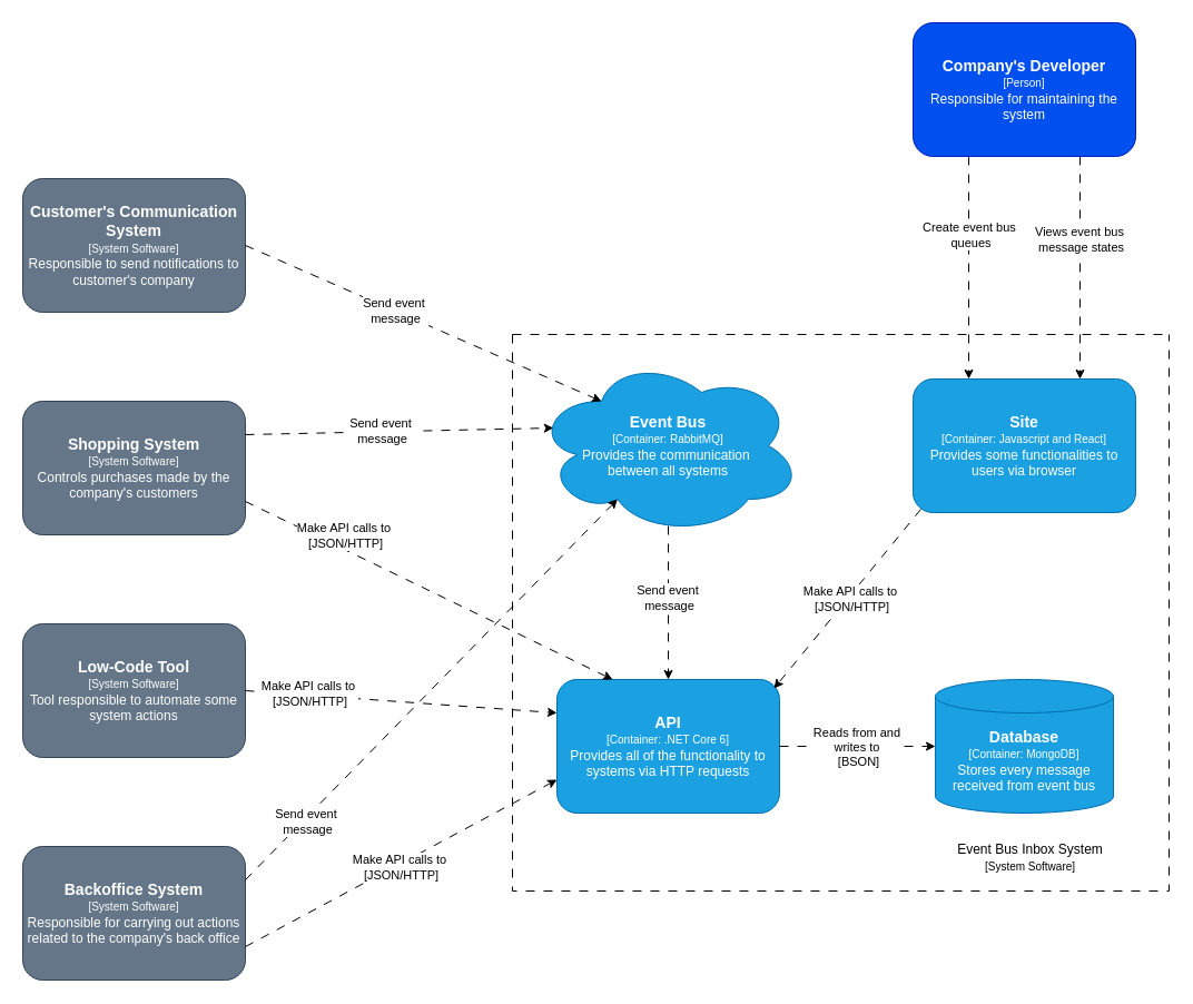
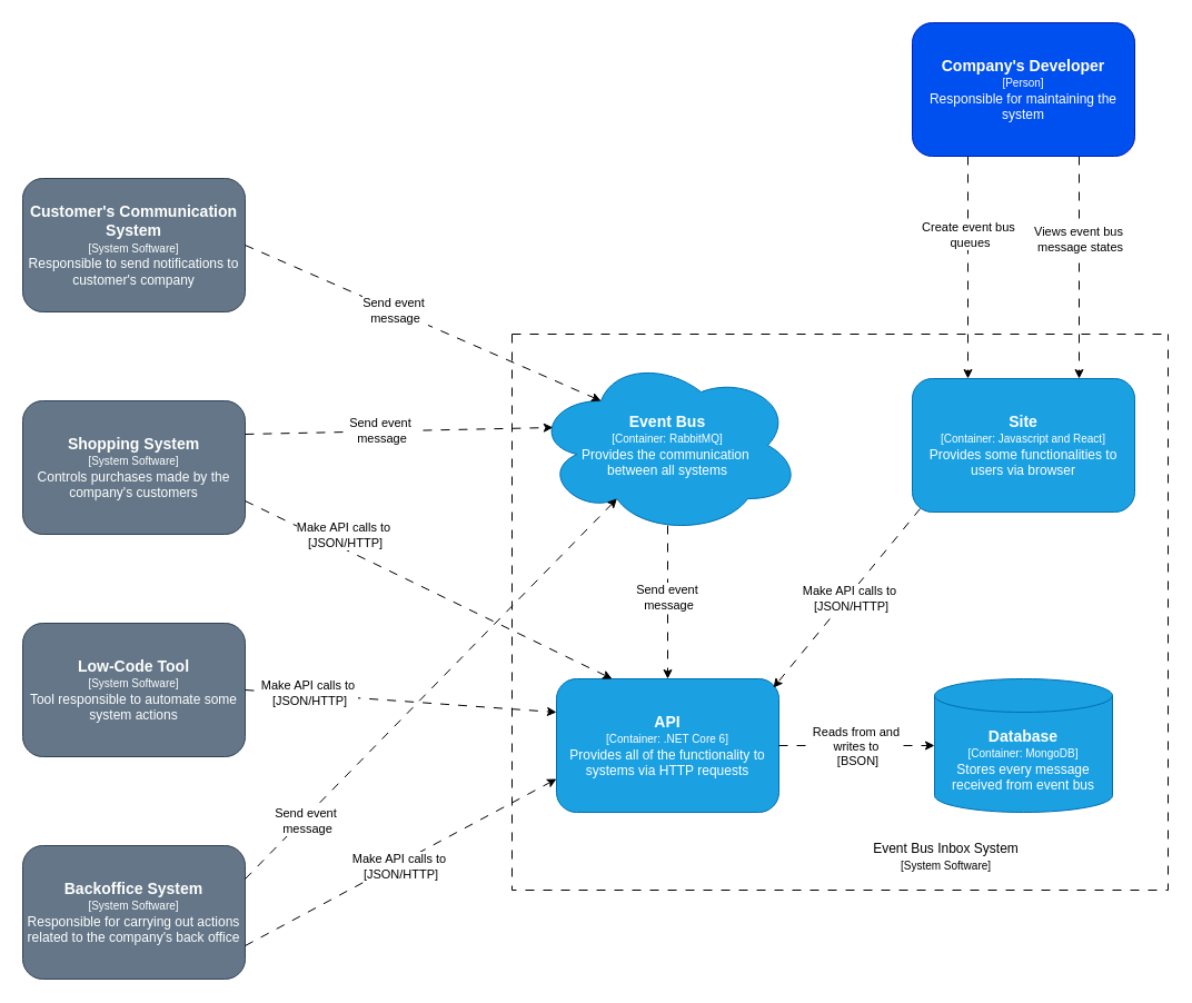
  <mxCell id="0" />
  <mxCell id="1" parent="0" />
  <mxCell id="2" value="&lt;b&gt;&lt;font style=&quot;font-size: 14px;&quot;&gt;Shopping System&lt;/font&gt;&lt;/b&gt;&lt;div&gt;&lt;font style=&quot;font-size: 10px;&quot;&gt;[System Software]&lt;/font&gt;&lt;/div&gt;&lt;div&gt;Controls purchases made by the company's customers&lt;/div&gt;" style="rounded=1;whiteSpace=wrap;html=1;fillColor=#647687;fontColor=#ffffff;strokeColor=#314354;" vertex="1" parent="1"><mxGeometry x="20" y="360" width="200" height="120" as="geometry" /></mxCell>
  <mxCell id="3" value="&lt;font style=&quot;font-size: 14px;&quot;&gt;&lt;b&gt;Low-Code Tool&lt;/b&gt;&lt;/font&gt;&lt;div&gt;&lt;div&gt;&lt;font style=&quot;font-size: 10px;&quot;&gt;[System Software]&lt;/font&gt;&lt;/div&gt;&lt;div&gt;Tool responsible to automate some system actions&lt;/div&gt;&lt;/div&gt;" style="rounded=1;whiteSpace=wrap;html=1;fillColor=#647687;fontColor=#ffffff;strokeColor=#314354;" vertex="1" parent="1"><mxGeometry x="20" y="560" width="200" height="120" as="geometry" /></mxCell>
  <mxCell id="4" value="&lt;font style=&quot;font-size: 14px;&quot;&gt;&lt;b&gt;Backoffice System&lt;/b&gt;&lt;/font&gt;&lt;div&gt;&lt;font style=&quot;font-size: 10px;&quot;&gt;[System Software]&lt;/font&gt;&lt;/div&gt;&lt;div&gt;Responsible for carrying out actions related to the company's back office&lt;/div&gt;" style="rounded=1;whiteSpace=wrap;html=1;fillColor=#647687;fontColor=#ffffff;strokeColor=#314354;" vertex="1" parent="1"><mxGeometry x="20" y="760" width="200" height="120" as="geometry" /></mxCell>
  <mxCell id="5" value="&lt;font style=&quot;font-size: 14px;&quot;&gt;&lt;b&gt;Customer's Communication System&lt;/b&gt;&lt;/font&gt;&lt;div&gt;&lt;div&gt;&lt;font style=&quot;font-size: 10px;&quot;&gt;[System Software]&lt;/font&gt;&lt;/div&gt;&lt;div&gt;Responsible to send notifications to customer's company&lt;/div&gt;&lt;/div&gt;" style="rounded=1;whiteSpace=wrap;html=1;fillColor=#647687;fontColor=#ffffff;strokeColor=#314354;" vertex="1" parent="1"><mxGeometry x="20" y="160" width="200" height="120" as="geometry" /></mxCell>
  <mxCell id="6" value="" style="swimlane;startSize=0;dashed=1;dashPattern=8 8;" vertex="1" parent="1"><mxGeometry x="460" y="300" width="590" height="500" as="geometry" /></mxCell>
- <mxCell id="7" value="Event Bus Inbox System&lt;div&gt;&lt;font style=&quot;font-size: 10px;&quot;&gt;[System Software]&lt;/font&gt;&lt;/div&gt;" style="text;html=1;align=center;verticalAlign=middle;resizable=0;points=[];autosize=1;strokeColor=none;fillColor=none;" vertex="1" parent="6"><mxGeometry x="390" y="450" width="150" height="40" as="geometry" /></mxCell>
+ <mxCell id="7" value="Event Bus Inbox System&lt;div&gt;&lt;font style=&quot;font-size: 10px;&quot;&gt;[System Software]&lt;/font&gt;&lt;/div&gt;" style="text;html=1;align=center;verticalAlign=middle;resizable=0;points=[];autosize=1;strokeColor=none;fillColor=none;" vertex="1" parent="6"><mxGeometry x="315" y="450" width="150" height="40" as="geometry" /></mxCell>
  <mxCell id="8" value="&lt;font style=&quot;font-size: 14px;&quot;&gt;&lt;b&gt;API&lt;/b&gt;&lt;/font&gt;&lt;div&gt;&lt;font style=&quot;font-size: 10px;&quot;&gt;[Container: .NET Core 6]&lt;/font&gt;&lt;/div&gt;&lt;div&gt;Provides all of the functionality to systems via HTTP requests&lt;/div&gt;" style="rounded=1;whiteSpace=wrap;html=1;fillColor=#1ba1e2;fontColor=#ffffff;strokeColor=#006EAF;" vertex="1" parent="6"><mxGeometry x="40" y="310" width="200" height="120" as="geometry" /></mxCell>
  <mxCell id="9" style="edgeStyle=orthogonalEdgeStyle;rounded=0;orthogonalLoop=1;jettySize=auto;html=1;exitX=0.5;exitY=0.95;exitDx=0;exitDy=0;exitPerimeter=0;entryX=0.5;entryY=0;entryDx=0;entryDy=0;dashed=1;dashPattern=8 8;" edge="1" parent="6" source="11" target="8"><mxGeometry relative="1" as="geometry" /></mxCell>
  <mxCell id="10" value="Send event&amp;nbsp;&lt;div&gt;message&lt;/div&gt;" style="edgeLabel;html=1;align=center;verticalAlign=middle;resizable=0;points=[];" vertex="1" connectable="0" parent="9"><mxGeometry x="-0.072" relative="1" as="geometry"><mxPoint as="offset" /></mxGeometry></mxCell>
  <mxCell id="11" value="&lt;b&gt;&lt;font style=&quot;font-size: 14px;&quot;&gt;Event Bus&lt;/font&gt;&lt;/b&gt;&lt;div&gt;&lt;font style=&quot;font-size: 10px;&quot;&gt;[Container: RabbitMQ]&lt;/font&gt;&lt;/div&gt;&lt;div&gt;Provides the communication&amp;nbsp;&lt;/div&gt;&lt;div&gt;between all systems&lt;/div&gt;" style="ellipse;shape=cloud;whiteSpace=wrap;html=1;fillColor=#1ba1e2;fontColor=#ffffff;strokeColor=#006EAF;" vertex="1" parent="6"><mxGeometry x="20" y="20" width="240" height="160" as="geometry" /></mxCell>
  <mxCell id="12" value="&lt;b&gt;&lt;font style=&quot;font-size: 14px;&quot;&gt;Database&lt;/font&gt;&lt;/b&gt;&lt;div&gt;&lt;font style=&quot;font-size: 10px;&quot;&gt;[Container: MongoDB]&lt;/font&gt;&lt;/div&gt;&lt;div&gt;Stores every message received from event bus&lt;/div&gt;" style="shape=cylinder3;whiteSpace=wrap;html=1;boundedLbl=1;backgroundOutline=1;size=15;fillColor=#1ba1e2;fontColor=#ffffff;strokeColor=#006EAF;" vertex="1" parent="6"><mxGeometry x="380" y="310" width="160" height="120" as="geometry" /></mxCell>
  <mxCell id="13" value="&lt;b&gt;&lt;font style=&quot;font-size: 14px;&quot;&gt;Site&lt;/font&gt;&lt;/b&gt;&lt;div&gt;&lt;font style=&quot;font-size: 10px;&quot;&gt;[Container: Javascript and React]&lt;/font&gt;&lt;/div&gt;&lt;div&gt;Provides some functionalities to users via browser&lt;/div&gt;" style="rounded=1;whiteSpace=wrap;html=1;fillColor=#1ba1e2;fontColor=#ffffff;strokeColor=#006EAF;" vertex="1" parent="6"><mxGeometry x="360" y="40" width="200" height="120" as="geometry" /></mxCell>
  <mxCell id="14" style="edgeStyle=orthogonalEdgeStyle;rounded=0;orthogonalLoop=1;jettySize=auto;html=1;exitX=1;exitY=0.5;exitDx=0;exitDy=0;entryX=0;entryY=0.5;entryDx=0;entryDy=0;entryPerimeter=0;dashed=1;dashPattern=8 8;" edge="1" parent="6" source="8" target="12"><mxGeometry relative="1" as="geometry" /></mxCell>
  <mxCell id="15" value="Reads from and&amp;nbsp;&lt;div&gt;writes to&amp;nbsp;&lt;/div&gt;&lt;div&gt;[BSON]&lt;/div&gt;" style="edgeLabel;html=1;align=center;verticalAlign=middle;resizable=0;points=[];" vertex="1" connectable="0" parent="14"><mxGeometry x="-0.071" y="1" relative="1" as="geometry"><mxPoint x="5" y="1" as="offset" /></mxGeometry></mxCell>
  <mxCell id="16" value="" style="endArrow=classic;html=1;rounded=0;exitX=0.035;exitY=0.975;exitDx=0;exitDy=0;exitPerimeter=0;entryX=0.975;entryY=0.067;entryDx=0;entryDy=0;entryPerimeter=0;dashed=1;dashPattern=8 8;" edge="1" parent="6" source="13" target="8"><mxGeometry relative="1" as="geometry"><mxPoint x="450" y="290" as="sourcePoint" /><mxPoint x="550" y="290" as="targetPoint" /></mxGeometry></mxCell>
  <mxCell id="17" value="Label" style="edgeLabel;resizable=0;html=1;;align=center;verticalAlign=middle;" connectable="0" vertex="1" parent="16"><mxGeometry relative="1" as="geometry" /></mxCell>
  <mxCell id="18" value="Make API calls to&amp;nbsp;&lt;div&gt;[JSON/HTTP]&lt;/div&gt;" style="edgeLabel;html=1;align=center;verticalAlign=middle;resizable=0;points=[];" vertex="1" connectable="0" parent="16"><mxGeometry x="-0.021" y="3" relative="1" as="geometry"><mxPoint as="offset" /></mxGeometry></mxCell>
  <mxCell id="19" value="" style="endArrow=classic;html=1;rounded=0;exitX=1;exitY=0.5;exitDx=0;exitDy=0;entryX=0.25;entryY=0.25;entryDx=0;entryDy=0;entryPerimeter=0;dashed=1;dashPattern=8 8;" edge="1" parent="1" source="5" target="11"><mxGeometry relative="1" as="geometry"><mxPoint x="510" y="350" as="sourcePoint" /><mxPoint x="610" y="350" as="targetPoint" /></mxGeometry></mxCell>
  <mxCell id="20" value="Send event&amp;nbsp;&lt;div&gt;message&lt;/div&gt;" style="edgeLabel;html=1;align=center;verticalAlign=middle;resizable=0;points=[];" vertex="1" connectable="0" parent="19"><mxGeometry x="-0.157" relative="1" as="geometry"><mxPoint as="offset" /></mxGeometry></mxCell>
  <mxCell id="21" value="" style="endArrow=classic;html=1;rounded=0;exitX=1;exitY=0.25;exitDx=0;exitDy=0;entryX=0.07;entryY=0.4;entryDx=0;entryDy=0;entryPerimeter=0;dashed=1;dashPattern=8 8;" edge="1" parent="1" source="2" target="11"><mxGeometry relative="1" as="geometry"><mxPoint x="510" y="550" as="sourcePoint" /><mxPoint x="610" y="550" as="targetPoint" /></mxGeometry></mxCell>
  <mxCell id="22" value="Send event&amp;nbsp;&lt;div&gt;message&lt;/div&gt;" style="edgeLabel;html=1;align=center;verticalAlign=middle;resizable=0;points=[];" vertex="1" connectable="0" parent="21"><mxGeometry x="-0.112" y="1" relative="1" as="geometry"><mxPoint as="offset" /></mxGeometry></mxCell>
  <mxCell id="23" value="" style="endArrow=classic;html=1;rounded=0;exitX=1;exitY=0.75;exitDx=0;exitDy=0;entryX=0.25;entryY=0;entryDx=0;entryDy=0;dashed=1;dashPattern=8 8;" edge="1" parent="1" source="2" target="8"><mxGeometry relative="1" as="geometry"><mxPoint x="510" y="550" as="sourcePoint" /><mxPoint x="610" y="550" as="targetPoint" /></mxGeometry></mxCell>
  <mxCell id="24" value="Make API calls to&amp;nbsp;&lt;div&gt;[JSON/HTTP]&lt;/div&gt;" style="edgeLabel;html=1;align=center;verticalAlign=middle;resizable=0;points=[];" vertex="1" connectable="0" parent="23"><mxGeometry x="-0.057" y="3" relative="1" as="geometry"><mxPoint x="-67" y="-42" as="offset" /></mxGeometry></mxCell>
  <mxCell id="25" value="" style="endArrow=classic;html=1;rounded=0;exitX=1;exitY=0.5;exitDx=0;exitDy=0;entryX=0;entryY=0.25;entryDx=0;entryDy=0;dashed=1;dashPattern=8 8;" edge="1" parent="1" source="3" target="8"><mxGeometry relative="1" as="geometry"><mxPoint x="510" y="650" as="sourcePoint" /><mxPoint x="610" y="650" as="targetPoint" /></mxGeometry></mxCell>
  <mxCell id="26" value="Make API calls to&amp;nbsp;&lt;div&gt;[JSON/HTTP]&lt;/div&gt;" style="edgeLabel;html=1;align=center;verticalAlign=middle;resizable=0;points=[];" vertex="1" connectable="0" parent="25"><mxGeometry x="-0.589" y="2" relative="1" as="geometry"><mxPoint as="offset" /></mxGeometry></mxCell>
  <mxCell id="27" value="" style="endArrow=classic;html=1;rounded=0;exitX=1;exitY=0.25;exitDx=0;exitDy=0;entryX=0.31;entryY=0.8;entryDx=0;entryDy=0;entryPerimeter=0;dashed=1;dashPattern=8 8;" edge="1" parent="1" source="4" target="11"><mxGeometry relative="1" as="geometry"><mxPoint x="510" y="650" as="sourcePoint" /><mxPoint x="610" y="650" as="targetPoint" /></mxGeometry></mxCell>
  <mxCell id="28" value="Send event&amp;nbsp;&lt;div&gt;message&lt;/div&gt;" style="edgeLabel;html=1;align=center;verticalAlign=middle;resizable=0;points=[];" vertex="1" connectable="0" parent="27"><mxGeometry x="-0.683" y="-3" relative="1" as="geometry"><mxPoint as="offset" /></mxGeometry></mxCell>
  <mxCell id="29" value="" style="endArrow=classic;html=1;rounded=0;exitX=1;exitY=0.75;exitDx=0;exitDy=0;entryX=0;entryY=0.75;entryDx=0;entryDy=0;dashed=1;dashPattern=8 8;" edge="1" parent="1" source="4" target="8"><mxGeometry relative="1" as="geometry"><mxPoint x="510" y="650" as="sourcePoint" /><mxPoint x="610" y="650" as="targetPoint" /></mxGeometry></mxCell>
  <mxCell id="30" value="Make API calls to&amp;nbsp;&lt;div&gt;[JSON/HTTP]&lt;/div&gt;" style="edgeLabel;html=1;align=center;verticalAlign=middle;resizable=0;points=[];" vertex="1" connectable="0" parent="29"><mxGeometry x="-0.012" y="-3" relative="1" as="geometry"><mxPoint as="offset" /></mxGeometry></mxCell>
  <mxCell id="31" style="edgeStyle=orthogonalEdgeStyle;rounded=0;orthogonalLoop=1;jettySize=auto;html=1;exitX=0.25;exitY=1;exitDx=0;exitDy=0;entryX=0.25;entryY=0;entryDx=0;entryDy=0;dashed=1;dashPattern=8 8;" edge="1" parent="1" source="35" target="13"><mxGeometry relative="1" as="geometry" /></mxCell>
  <mxCell id="32" value="Create event bus&amp;nbsp;&lt;div&gt;queues&lt;/div&gt;" style="edgeLabel;html=1;align=center;verticalAlign=middle;resizable=0;points=[];" vertex="1" connectable="0" parent="31"><mxGeometry x="-0.3" y="1" relative="1" as="geometry"><mxPoint as="offset" /></mxGeometry></mxCell>
  <mxCell id="33" style="edgeStyle=orthogonalEdgeStyle;rounded=0;orthogonalLoop=1;jettySize=auto;html=1;exitX=0.75;exitY=1;exitDx=0;exitDy=0;entryX=0.75;entryY=0;entryDx=0;entryDy=0;dashed=1;dashPattern=8 8;" edge="1" parent="1" source="35" target="13"><mxGeometry relative="1" as="geometry" /></mxCell>
  <mxCell id="34" value="Views event bus&amp;nbsp;&lt;div&gt;message states&lt;/div&gt;" style="edgeLabel;html=1;align=center;verticalAlign=middle;resizable=0;points=[];" vertex="1" connectable="0" parent="33"><mxGeometry x="-0.26" relative="1" as="geometry"><mxPoint as="offset" /></mxGeometry></mxCell>
  <mxCell id="35" value="&lt;font style=&quot;font-size: 14px;&quot;&gt;&lt;b&gt;Company's Developer&lt;/b&gt;&lt;/font&gt;&lt;div&gt;&lt;div&gt;&lt;font style=&quot;font-size: 10px;&quot;&gt;[Person]&lt;/font&gt;&lt;/div&gt;&lt;div&gt;Responsible for maintaining the system&lt;/div&gt;&lt;/div&gt;" style="rounded=1;whiteSpace=wrap;html=1;fillColor=#0050ef;fontColor=#ffffff;strokeColor=#001DBC;" vertex="1" parent="1"><mxGeometry x="820" y="20" width="200" height="120" as="geometry" /></mxCell>
